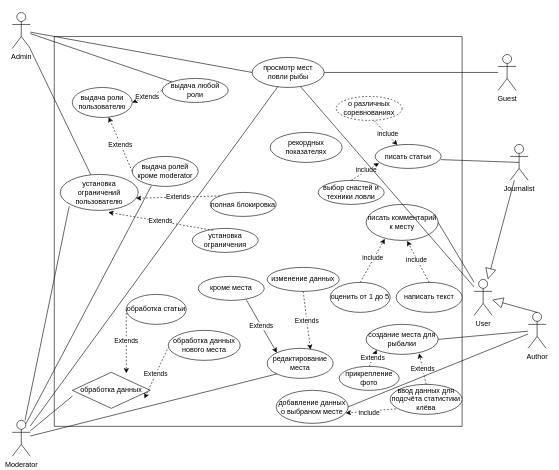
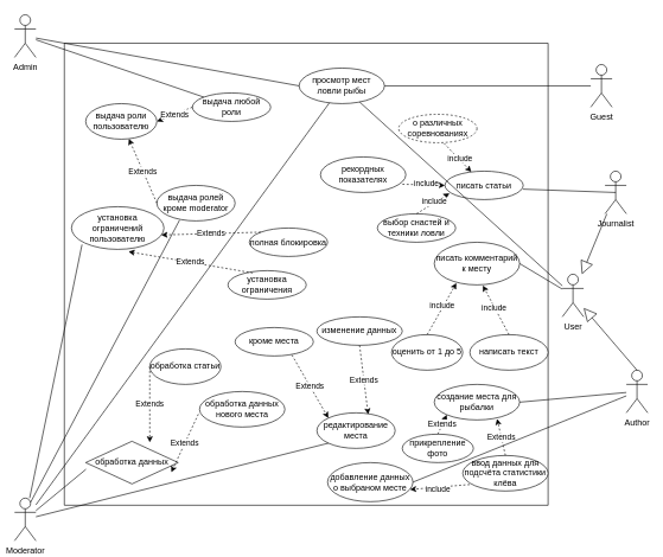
  <mxCell id="0" />
  <mxCell id="1" parent="0" />
  <mxCell id="2" value="Admin" style="shape=umlActor;verticalLabelPosition=bottom;verticalAlign=top;html=1;outlineConnect=0;" parent="1" vertex="1"><mxGeometry x="20" y="20" width="30" height="60" as="geometry" /></mxCell>
  <mxCell id="3" value="Moderator" style="shape=umlActor;verticalLabelPosition=bottom;verticalAlign=top;html=1;outlineConnect=0;" parent="1" vertex="1"><mxGeometry x="20" y="700" width="30" height="60" as="geometry" /></mxCell>
- <mxCell id="4" value="&lt;div&gt;User&lt;/div&gt;&lt;div&gt;&lt;br&gt;&lt;/div&gt;" style="shape=umlActor;verticalLabelPosition=bottom;verticalAlign=top;html=1;outlineConnect=0;" parent="1" vertex="1"><mxGeometry x="790" y="465" width="30" height="60" as="geometry" /></mxCell>
+ <mxCell id="4" value="&lt;div&gt;User&lt;/div&gt;&lt;div&gt;&lt;br&gt;&lt;/div&gt;" style="shape=umlActor;verticalLabelPosition=bottom;verticalAlign=top;html=1;outlineConnect=0;" parent="1" vertex="1"><mxGeometry x="790" y="385" width="30" height="60" as="geometry" /></mxCell>
  <mxCell id="5" value="" style="swimlane;startSize=0;" parent="1" vertex="1"><mxGeometry x="90" y="60" width="680" height="650" as="geometry" /></mxCell>
  <mxCell id="6" value="просмотр мест ловли рыбы" style="ellipse;whiteSpace=wrap;html=1;" parent="5" vertex="1"><mxGeometry x="330" y="35" width="120" height="50" as="geometry" /></mxCell>
  <mxCell id="7" value="писать комментарий к месту" style="ellipse;whiteSpace=wrap;html=1;" parent="5" vertex="1"><mxGeometry x="520" y="280" width="120" height="60" as="geometry" /></mxCell>
  <mxCell id="8" value="оценить от 1 до 5" style="ellipse;whiteSpace=wrap;html=1;" parent="5" vertex="1"><mxGeometry x="460" y="410" width="100" height="50" as="geometry" /></mxCell>
  <mxCell id="9" value="написать текст" style="ellipse;whiteSpace=wrap;html=1;" parent="5" vertex="1"><mxGeometry x="570" y="410" width="110" height="50" as="geometry" /></mxCell>
  <mxCell id="10" value="" style="endArrow=classic;dashed=1;endFill=1;html=1;rounded=0;entryX=0.259;entryY=0.956;entryDx=0;entryDy=0;entryPerimeter=0;exitX=0.5;exitY=0;exitDx=0;exitDy=0;" parent="5" source="8" target="7" edge="1"><mxGeometry width="160" relative="1" as="geometry"><mxPoint x="400" y="420" as="sourcePoint" /><mxPoint x="560" y="420" as="targetPoint" /></mxGeometry></mxCell>
  <mxCell id="11" value="include" style="edgeLabel;html=1;align=center;verticalAlign=middle;resizable=0;points=[];" parent="10" vertex="1" connectable="0"><mxGeometry x="0.098" y="2" relative="1" as="geometry"><mxPoint as="offset" /></mxGeometry></mxCell>
  <mxCell id="12" value="" style="endArrow=classic;dashed=1;endFill=1;html=1;rounded=0;entryX=0.569;entryY=1.014;entryDx=0;entryDy=0;entryPerimeter=0;exitX=0.5;exitY=0;exitDx=0;exitDy=0;" parent="5" source="9" target="7" edge="1"><mxGeometry width="160" relative="1" as="geometry"><mxPoint x="560" y="473" as="sourcePoint" /><mxPoint x="631" y="360" as="targetPoint" /></mxGeometry></mxCell>
  <mxCell id="13" value="include" style="edgeLabel;html=1;align=center;verticalAlign=middle;resizable=0;points=[];" parent="12" vertex="1" connectable="0"><mxGeometry x="0.098" y="2" relative="1" as="geometry"><mxPoint as="offset" /></mxGeometry></mxCell>
  <mxCell id="14" value="создание места для рыбалки" style="ellipse;whiteSpace=wrap;html=1;" parent="5" vertex="1"><mxGeometry x="520" y="480" width="120" height="50" as="geometry" /></mxCell>
  <mxCell id="15" value="прикрепление фото" style="ellipse;whiteSpace=wrap;html=1;" parent="5" vertex="1"><mxGeometry x="475" y="550" width="100" height="40" as="geometry" /></mxCell>
  <mxCell id="16" value="ввод данных для подсчёта статистики клёва" style="ellipse;whiteSpace=wrap;html=1;" parent="5" vertex="1"><mxGeometry x="560" y="580" width="120" height="50" as="geometry" /></mxCell>
  <mxCell id="17" value="Extends" style="endArrow=classic;endFill=1;html=1;rounded=0;dashed=1;entryX=0;entryY=1;entryDx=0;entryDy=0;exitX=0.5;exitY=0;exitDx=0;exitDy=0;" parent="5" source="15" target="14" edge="1"><mxGeometry width="160" relative="1" as="geometry"><mxPoint x="310" y="540" as="sourcePoint" /><mxPoint x="470" y="540" as="targetPoint" /></mxGeometry></mxCell>
  <mxCell id="18" value="Extends" style="endArrow=classic;endFill=1;html=1;rounded=0;dashed=1;entryX=0.736;entryY=0.968;entryDx=0;entryDy=0;exitX=0.5;exitY=0;exitDx=0;exitDy=0;entryPerimeter=0;" parent="5" source="16" target="14" edge="1"><mxGeometry width="160" relative="1" as="geometry"><mxPoint x="580" y="587" as="sourcePoint" /><mxPoint x="617" y="530" as="targetPoint" /></mxGeometry></mxCell>
  <mxCell id="19" value="писать статьи" style="ellipse;whiteSpace=wrap;html=1;" parent="5" vertex="1"><mxGeometry x="535" y="180" width="110" height="40" as="geometry" /></mxCell>
  <mxCell id="20" value="о различных соревнованиях" style="ellipse;whiteSpace=wrap;html=1;dashed=1;" parent="5" vertex="1"><mxGeometry x="470" y="100" width="110" height="40" as="geometry" /></mxCell>
  <mxCell id="21" value="выбор снастей и техники ловли" style="ellipse;whiteSpace=wrap;html=1;" parent="5" vertex="1"><mxGeometry x="440" y="240" width="110" height="40" as="geometry" /></mxCell>
  <mxCell id="22" value="рекордных показателях" style="ellipse;whiteSpace=wrap;html=1;" parent="5" vertex="1"><mxGeometry x="360" y="160" width="120" height="50" as="geometry" /></mxCell>
  <mxCell id="23" value="" style="endArrow=classic;dashed=1;endFill=1;html=1;rounded=0;exitX=0.58;exitY=1.021;exitDx=0;exitDy=0;exitPerimeter=0;" parent="5" source="20" target="19" edge="1"><mxGeometry width="160" relative="1" as="geometry"><mxPoint x="358.5" y="149" as="sourcePoint" /><mxPoint x="321.5" y="80" as="targetPoint" /></mxGeometry></mxCell>
  <mxCell id="24" value="include" style="edgeLabel;html=1;align=center;verticalAlign=middle;resizable=0;points=[];" parent="23" vertex="1" connectable="0"><mxGeometry x="0.098" y="2" relative="1" as="geometry"><mxPoint as="offset" /></mxGeometry></mxCell>
+ <mxCell id="25" value="" style="endArrow=classic;dashed=1;endFill=1;html=1;rounded=0;entryX=0;entryY=0.5;entryDx=0;entryDy=0;exitX=0.96;exitY=0.768;exitDx=0;exitDy=0;exitPerimeter=0;" parent="5" source="22" target="19" edge="1"><mxGeometry width="160" relative="1" as="geometry"><mxPoint x="341" y="259" as="sourcePoint" /><mxPoint x="304" y="190" as="targetPoint" /></mxGeometry></mxCell>
+ <mxCell id="26" value="include" style="edgeLabel;html=1;align=center;verticalAlign=middle;resizable=0;points=[];" parent="25" vertex="1" connectable="0"><mxGeometry x="0.098" y="2" relative="1" as="geometry"><mxPoint as="offset" /></mxGeometry></mxCell>
  <mxCell id="27" value="" style="endArrow=classic;dashed=1;endFill=1;html=1;rounded=0;entryX=0.058;entryY=0.779;entryDx=0;entryDy=0;entryPerimeter=0;exitX=0.5;exitY=0;exitDx=0;exitDy=0;" parent="5" source="21" target="19" edge="1"><mxGeometry width="160" relative="1" as="geometry"><mxPoint x="420" y="344.5" as="sourcePoint" /><mxPoint x="383" y="275.5" as="targetPoint" /></mxGeometry></mxCell>
  <mxCell id="28" value="include" style="edgeLabel;html=1;align=center;verticalAlign=middle;resizable=0;points=[];" parent="27" vertex="1" connectable="0"><mxGeometry x="0.098" y="2" relative="1" as="geometry"><mxPoint as="offset" /></mxGeometry></mxCell>
  <mxCell id="29" value="установка ограничений пользователю" style="ellipse;whiteSpace=wrap;html=1;" parent="5" vertex="1"><mxGeometry x="10" y="230" width="130" height="60" as="geometry" /></mxCell>
  <mxCell id="30" value="обработка данных" style="rhombus;whiteSpace=wrap;html=1;" parent="5" vertex="1"><mxGeometry x="30" y="560" width="130" height="60" as="geometry" /></mxCell>
  <mxCell id="31" value="обработка статьи" style="ellipse;whiteSpace=wrap;html=1;" parent="5" vertex="1"><mxGeometry x="120" y="430" width="100" height="50" as="geometry" /></mxCell>
  <mxCell id="32" value="обработка данных нового места" style="ellipse;whiteSpace=wrap;html=1;" parent="5" vertex="1"><mxGeometry x="190" y="490" width="120" height="50" as="geometry" /></mxCell>
  <mxCell id="33" value="Extends" style="endArrow=classic;endFill=1;html=1;rounded=0;dashed=1;entryX=0.693;entryY=0.025;entryDx=0;entryDy=0;exitX=0;exitY=0.5;exitDx=0;exitDy=0;entryPerimeter=0;" parent="5" source="31" target="30" edge="1"><mxGeometry width="160" relative="1" as="geometry"><mxPoint x="130" y="560" as="sourcePoint" /><mxPoint x="167" y="498" as="targetPoint" /></mxGeometry></mxCell>
  <mxCell id="34" value="Extends" style="endArrow=classic;endFill=1;html=1;rounded=0;dashed=1;entryX=0.926;entryY=0.726;entryDx=0;entryDy=0;exitX=-0.014;exitY=0.637;exitDx=0;exitDy=0;entryPerimeter=0;exitPerimeter=0;" parent="5" source="32" target="30" edge="1"><mxGeometry width="160" relative="1" as="geometry"><mxPoint x="160" y="622" as="sourcePoint" /><mxPoint x="197" y="560" as="targetPoint" /></mxGeometry></mxCell>
  <mxCell id="35" value="полная блокировка" style="ellipse;whiteSpace=wrap;html=1;" parent="5" vertex="1"><mxGeometry x="260" y="260" width="110" height="40" as="geometry" /></mxCell>
  <mxCell id="36" value="установка ограничения" style="ellipse;whiteSpace=wrap;html=1;" parent="5" vertex="1"><mxGeometry x="230" y="320" width="110" height="40" as="geometry" /></mxCell>
  <mxCell id="37" value="Extends" style="endArrow=classic;endFill=1;html=1;rounded=0;dashed=1;entryX=0.971;entryY=0.663;entryDx=0;entryDy=0;exitX=0;exitY=0;exitDx=0;exitDy=0;entryPerimeter=0;" parent="5" source="35" target="29" edge="1"><mxGeometry width="160" relative="1" as="geometry"><mxPoint x="314" y="353" as="sourcePoint" /><mxPoint x="194" y="370" as="targetPoint" /></mxGeometry></mxCell>
  <mxCell id="38" value="Extends" style="endArrow=classic;endFill=1;html=1;rounded=0;dashed=1;entryX=0.616;entryY=1.054;entryDx=0;entryDy=0;exitX=0.317;exitY=0.081;exitDx=0;exitDy=0;entryPerimeter=0;exitPerimeter=0;" parent="5" source="36" target="29" edge="1"><mxGeometry width="160" relative="1" as="geometry"><mxPoint x="150" y="411.5" as="sourcePoint" /><mxPoint x="30" y="428.5" as="targetPoint" /></mxGeometry></mxCell>
  <mxCell id="39" value="редактирование места" style="ellipse;whiteSpace=wrap;html=1;" parent="5" vertex="1"><mxGeometry x="355" y="520" width="110" height="50" as="geometry" /></mxCell>
  <mxCell id="40" value="кроме места" style="ellipse;whiteSpace=wrap;html=1;" parent="5" vertex="1"><mxGeometry x="240" y="400" width="110" height="40" as="geometry" /></mxCell>
  <mxCell id="41" value="изменение данных" style="ellipse;whiteSpace=wrap;html=1;" parent="5" vertex="1"><mxGeometry x="355" y="385" width="120" height="40" as="geometry" /></mxCell>
- <mxCell id="42" value="Extends" style="endArrow=classic;endFill=1;html=1;rounded=0;dashed=0;entryX=0;entryY=0;entryDx=0;entryDy=0;exitX=0.726;exitY=0.965;exitDx=0;exitDy=0;exitPerimeter=0;" parent="5" source="40" target="39" edge="1"><mxGeometry width="160" relative="1" as="geometry"><mxPoint x="345" y="310" as="sourcePoint" /><mxPoint x="225" y="327" as="targetPoint" /></mxGeometry></mxCell>
+ <mxCell id="42" value="Extends" style="endArrow=classic;endFill=1;html=1;rounded=0;dashed=1;entryX=0;entryY=0;entryDx=0;entryDy=0;exitX=0.726;exitY=0.965;exitDx=0;exitDy=0;exitPerimeter=0;" parent="5" source="40" target="39" edge="1"><mxGeometry width="160" relative="1" as="geometry"><mxPoint x="345" y="310" as="sourcePoint" /><mxPoint x="225" y="327" as="targetPoint" /></mxGeometry></mxCell>
  <mxCell id="43" value="Extends" style="endArrow=classic;endFill=1;html=1;rounded=0;dashed=1;entryX=0.655;entryY=0.044;entryDx=0;entryDy=0;exitX=0.5;exitY=1;exitDx=0;exitDy=0;entryPerimeter=0;" parent="5" source="41" target="39" edge="1"><mxGeometry width="160" relative="1" as="geometry"><mxPoint x="359.5" y="417" as="sourcePoint" /><mxPoint x="390.5" y="450" as="targetPoint" /></mxGeometry></mxCell>
  <mxCell id="44" value="добавление данных о выбраном месте" style="ellipse;whiteSpace=wrap;html=1;" parent="5" vertex="1"><mxGeometry x="370" y="590" width="120" height="55" as="geometry" /></mxCell>
  <mxCell id="45" value="" style="endArrow=classic;dashed=1;endFill=1;html=1;rounded=0;entryX=0.966;entryY=0.689;entryDx=0;entryDy=0;entryPerimeter=0;exitX=0.081;exitY=0.817;exitDx=0;exitDy=0;exitPerimeter=0;" parent="5" source="16" target="44" edge="1"><mxGeometry width="160" relative="1" as="geometry"><mxPoint x="557" y="739" as="sourcePoint" /><mxPoint x="520" y="670" as="targetPoint" /></mxGeometry></mxCell>
  <mxCell id="46" value="include" style="edgeLabel;html=1;align=center;verticalAlign=middle;resizable=0;points=[];" parent="45" vertex="1" connectable="0"><mxGeometry x="0.098" y="2" relative="1" as="geometry"><mxPoint as="offset" /></mxGeometry></mxCell>
  <mxCell id="47" value="выдача роли пользователю" style="ellipse;whiteSpace=wrap;html=1;" parent="5" vertex="1"><mxGeometry x="30" y="85" width="100" height="50" as="geometry" /></mxCell>
  <mxCell id="48" value="выдача любой роли" style="ellipse;whiteSpace=wrap;html=1;" parent="5" vertex="1"><mxGeometry x="180" y="70" width="110" height="40" as="geometry" /></mxCell>
  <mxCell id="49" value="выдача ролей кроме moderator" style="ellipse;whiteSpace=wrap;html=1;" parent="5" vertex="1"><mxGeometry x="130" y="200" width="110" height="50" as="geometry" /></mxCell>
  <mxCell id="50" value="Extends" style="endArrow=classic;endFill=1;html=1;rounded=0;dashed=1;entryX=1;entryY=0.5;entryDx=0;entryDy=0;exitX=0;exitY=0.5;exitDx=0;exitDy=0;" parent="5" source="48" target="47" edge="1"><mxGeometry width="160" relative="1" as="geometry"><mxPoint x="198" y="200" as="sourcePoint" /><mxPoint x="210" y="297" as="targetPoint" /></mxGeometry></mxCell>
  <mxCell id="51" value="Extends" style="endArrow=classic;endFill=1;html=1;rounded=0;dashed=1;exitX=0;exitY=0.5;exitDx=0;exitDy=0;" parent="5" source="49" target="47" edge="1"><mxGeometry width="160" relative="1" as="geometry"><mxPoint x="110" y="180" as="sourcePoint" /><mxPoint x="122" y="277" as="targetPoint" /></mxGeometry></mxCell>
  <mxCell id="52" value="Journalist" style="shape=umlActor;verticalLabelPosition=bottom;verticalAlign=top;html=1;outlineConnect=0;" parent="1" vertex="1"><mxGeometry x="850" y="240" width="30" height="60" as="geometry" /></mxCell>
  <mxCell id="53" value="Author" style="shape=umlActor;verticalLabelPosition=bottom;verticalAlign=top;html=1;outlineConnect=0;" parent="1" vertex="1"><mxGeometry x="880" y="520" width="30" height="60" as="geometry" /></mxCell>
  <mxCell id="54" value="" style="endArrow=block;endSize=16;endFill=0;html=1;rounded=0;exitX=0.5;exitY=0;exitDx=0;exitDy=0;exitPerimeter=0;" parent="1" source="53" target="4" edge="1"><mxGeometry width="160" relative="1" as="geometry"><mxPoint x="720" y="320" as="sourcePoint" /><mxPoint x="810" y="470" as="targetPoint" /></mxGeometry></mxCell>
  <mxCell id="55" value="" style="endArrow=block;endSize=16;endFill=0;html=1;rounded=0;" parent="1" source="52" target="4" edge="1"><mxGeometry width="160" relative="1" as="geometry"><mxPoint x="860" y="490" as="sourcePoint" /><mxPoint x="905" y="400" as="targetPoint" /></mxGeometry></mxCell>
  <mxCell id="56" value="Guest" style="shape=umlActor;verticalLabelPosition=bottom;verticalAlign=top;html=1;" parent="1" vertex="1"><mxGeometry x="830" y="90" width="30" height="60" as="geometry" /></mxCell>
  <mxCell id="57" value="" style="endArrow=none;html=1;rounded=0;" parent="1" source="6" target="56" edge="1"><mxGeometry width="50" height="50" relative="1" as="geometry"><mxPoint x="690" y="230" as="sourcePoint" /><mxPoint x="740" y="180" as="targetPoint" /></mxGeometry></mxCell>
  <mxCell id="58" value="" style="endArrow=none;html=1;rounded=0;" parent="1" source="4" target="6" edge="1"><mxGeometry width="50" height="50" relative="1" as="geometry"><mxPoint x="630" y="370" as="sourcePoint" /><mxPoint x="680" y="320" as="targetPoint" /></mxGeometry></mxCell>
  <mxCell id="59" value="" style="endArrow=none;html=1;rounded=0;exitX=1;exitY=0.5;exitDx=0;exitDy=0;" parent="1" source="7" target="4" edge="1"><mxGeometry width="50" height="50" relative="1" as="geometry"><mxPoint x="490" y="350" as="sourcePoint" /><mxPoint x="540" y="300" as="targetPoint" /></mxGeometry></mxCell>
  <mxCell id="60" value="" style="endArrow=none;html=1;rounded=0;exitX=1;exitY=0.5;exitDx=0;exitDy=0;" parent="1" source="14" target="53" edge="1"><mxGeometry width="50" height="50" relative="1" as="geometry"><mxPoint x="490" y="350" as="sourcePoint" /><mxPoint x="540" y="300" as="targetPoint" /></mxGeometry></mxCell>
  <mxCell id="61" value="" style="endArrow=none;html=1;rounded=0;entryX=0.5;entryY=0.5;entryDx=0;entryDy=0;entryPerimeter=0;exitX=0.996;exitY=0.633;exitDx=0;exitDy=0;exitPerimeter=0;" parent="1" source="19" target="52" edge="1"><mxGeometry width="50" height="50" relative="1" as="geometry"><mxPoint x="490" y="520" as="sourcePoint" /><mxPoint x="540" y="470" as="targetPoint" /></mxGeometry></mxCell>
  <mxCell id="62" value="" style="endArrow=none;html=1;rounded=0;entryX=0.003;entryY=0.657;entryDx=0;entryDy=0;entryPerimeter=0;" parent="1" source="3" target="30" edge="1"><mxGeometry width="50" height="50" relative="1" as="geometry"><mxPoint x="490" y="450" as="sourcePoint" /><mxPoint x="540" y="400" as="targetPoint" /></mxGeometry></mxCell>
  <mxCell id="63" value="" style="endArrow=none;html=1;rounded=0;" parent="1" source="3" target="6" edge="1"><mxGeometry width="50" height="50" relative="1" as="geometry"><mxPoint x="160" y="590" as="sourcePoint" /><mxPoint x="210" y="540" as="targetPoint" /></mxGeometry></mxCell>
  <mxCell id="64" value="" style="endArrow=none;html=1;rounded=0;entryX=0;entryY=0.5;entryDx=0;entryDy=0;" parent="1" source="2" target="6" edge="1"><mxGeometry width="50" height="50" relative="1" as="geometry"><mxPoint x="490" y="450" as="sourcePoint" /><mxPoint x="540" y="400" as="targetPoint" /></mxGeometry></mxCell>
- <mxCell id="65" value="" style="endArrow=none;html=1;rounded=0;" parent="1" source="29" target="2" edge="1"><mxGeometry width="50" height="50" relative="1" as="geometry"><mxPoint x="490" y="450" as="sourcePoint" /><mxPoint x="540" y="400" as="targetPoint" /></mxGeometry></mxCell>
  <mxCell id="66" value="" style="endArrow=none;html=1;rounded=0;entryX=0.114;entryY=0.887;entryDx=0;entryDy=0;entryPerimeter=0;" parent="1" source="3" target="29" edge="1"><mxGeometry width="50" height="50" relative="1" as="geometry"><mxPoint x="490" y="450" as="sourcePoint" /><mxPoint x="540" y="400" as="targetPoint" /></mxGeometry></mxCell>
  <mxCell id="67" value="" style="endArrow=none;html=1;rounded=0;entryX=0;entryY=1;entryDx=0;entryDy=0;" parent="1" source="3" target="39" edge="1"><mxGeometry width="50" height="50" relative="1" as="geometry"><mxPoint x="430" y="720" as="sourcePoint" /><mxPoint x="480" y="670" as="targetPoint" /></mxGeometry></mxCell>
  <mxCell id="68" value="" style="endArrow=none;html=1;rounded=0;exitX=1;exitY=0.5;exitDx=0;exitDy=0;" parent="1" source="44" target="53" edge="1"><mxGeometry width="50" height="50" relative="1" as="geometry"><mxPoint x="810" y="680" as="sourcePoint" /><mxPoint x="860" y="630" as="targetPoint" /></mxGeometry></mxCell>
  <mxCell id="69" value="" style="endArrow=none;html=1;rounded=0;entryX=0;entryY=0;entryDx=0;entryDy=0;" parent="1" source="2" target="48" edge="1"><mxGeometry width="50" height="50" relative="1" as="geometry"><mxPoint x="490" y="450" as="sourcePoint" /><mxPoint x="540" y="400" as="targetPoint" /></mxGeometry></mxCell>
  <mxCell id="70" value="" style="endArrow=none;html=1;rounded=0;entryX=0.29;entryY=0.978;entryDx=0;entryDy=0;entryPerimeter=0;exitX=0.75;exitY=0.1;exitDx=0;exitDy=0;exitPerimeter=0;" parent="1" source="3" target="49" edge="1"><mxGeometry width="50" height="50" relative="1" as="geometry"><mxPoint x="490" y="450" as="sourcePoint" /><mxPoint x="540" y="400" as="targetPoint" /></mxGeometry></mxCell>
